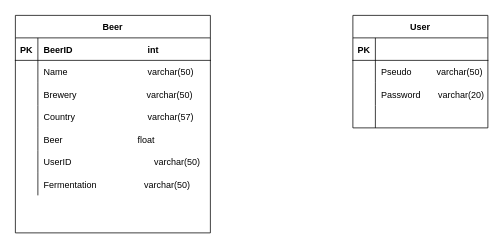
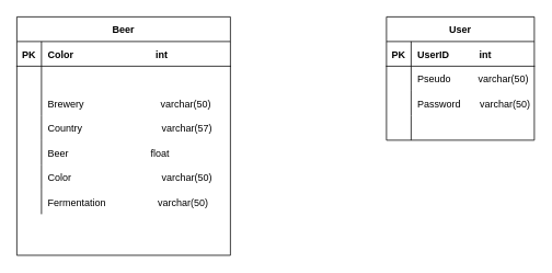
  <mxCell id="0" />
  <mxCell id="1" parent="0" />
  <mxCell id="2" value="Beer" style="shape=table;startSize=30;container=1;collapsible=1;childLayout=tableLayout;fixedRows=1;rowLines=0;fontStyle=1;align=center;resizeLast=1;" parent="1" vertex="1"><mxGeometry x="20" y="20" width="260" height="290" as="geometry" /></mxCell>
  <mxCell id="3" value="" style="shape=partialRectangle;collapsible=0;dropTarget=0;pointerEvents=0;fillColor=none;top=0;left=0;bottom=1;right=0;points=[[0,0.5],[1,0.5]];portConstraint=eastwest;" parent="2" vertex="1"><mxGeometry y="30" width="260" height="30" as="geometry" /></mxCell>
  <mxCell id="4" value="PK" style="shape=partialRectangle;connectable=0;fillColor=none;top=0;left=0;bottom=0;right=0;fontStyle=1;overflow=hidden;" parent="3" vertex="1"><mxGeometry width="30" height="30" as="geometry" /></mxCell>
- <mxCell id="5" value="BeerID                              int" style="shape=partialRectangle;connectable=0;fillColor=none;top=0;left=0;bottom=0;right=0;align=left;spacingLeft=6;fontStyle=1;overflow=hidden;" parent="3" vertex="1"><mxGeometry x="30" width="230" height="30" as="geometry" /></mxCell>
+ <mxCell id="5" value="Color                              int" style="shape=partialRectangle;connectable=0;fillColor=none;top=0;left=0;bottom=0;right=0;align=left;spacingLeft=6;fontStyle=1;overflow=hidden;" parent="3" vertex="1"><mxGeometry x="30" width="230" height="30" as="geometry" /></mxCell>
  <mxCell id="6" value="" style="shape=partialRectangle;collapsible=0;dropTarget=0;pointerEvents=0;fillColor=none;top=0;left=0;bottom=0;right=0;points=[[0,0.5],[1,0.5]];portConstraint=eastwest;" parent="2" vertex="1"><mxGeometry y="60" width="260" height="30" as="geometry" /></mxCell>
  <mxCell id="7" value="" style="shape=partialRectangle;connectable=0;fillColor=none;top=0;left=0;bottom=0;right=0;editable=1;overflow=hidden;" parent="6" vertex="1"><mxGeometry width="30" height="30" as="geometry" /></mxCell>
- <mxCell id="8" value="Name                                varchar(50)" style="shape=partialRectangle;connectable=0;fillColor=none;top=0;left=0;bottom=0;right=0;align=left;spacingLeft=6;overflow=hidden;" parent="6" vertex="1"><mxGeometry x="30" width="230" height="30" as="geometry" /></mxCell>
  <mxCell id="9" value="" style="shape=partialRectangle;collapsible=0;dropTarget=0;pointerEvents=0;fillColor=none;top=0;left=0;bottom=0;right=0;points=[[0,0.5],[1,0.5]];portConstraint=eastwest;" parent="2" vertex="1"><mxGeometry y="90" width="260" height="30" as="geometry" /></mxCell>
  <mxCell id="10" value="" style="shape=partialRectangle;connectable=0;fillColor=none;top=0;left=0;bottom=0;right=0;editable=1;overflow=hidden;" parent="9" vertex="1"><mxGeometry width="30" height="30" as="geometry" /></mxCell>
  <mxCell id="11" value="Brewery                            varchar(50)" style="shape=partialRectangle;connectable=0;fillColor=none;top=0;left=0;bottom=0;right=0;align=left;spacingLeft=6;overflow=hidden;" parent="9" vertex="1"><mxGeometry x="30" width="230" height="30" as="geometry" /></mxCell>
  <mxCell id="12" value="" style="shape=partialRectangle;collapsible=0;dropTarget=0;pointerEvents=0;fillColor=none;top=0;left=0;bottom=0;right=0;points=[[0,0.5],[1,0.5]];portConstraint=eastwest;" parent="2" vertex="1"><mxGeometry y="120" width="260" height="30" as="geometry" /></mxCell>
  <mxCell id="13" value="" style="shape=partialRectangle;connectable=0;fillColor=none;top=0;left=0;bottom=0;right=0;editable=1;overflow=hidden;" parent="12" vertex="1"><mxGeometry width="30" height="30" as="geometry" /></mxCell>
  <mxCell id="14" value="Country                             varchar(57)" style="shape=partialRectangle;connectable=0;fillColor=none;top=0;left=0;bottom=0;right=0;align=left;spacingLeft=6;overflow=hidden;" parent="12" vertex="1"><mxGeometry x="30" width="230" height="30" as="geometry" /></mxCell>
  <mxCell id="15" value="" style="shape=partialRectangle;collapsible=0;dropTarget=0;pointerEvents=0;fillColor=none;top=0;left=0;bottom=0;right=0;points=[[0,0.5],[1,0.5]];portConstraint=eastwest;" parent="2" vertex="1"><mxGeometry y="150" width="260" height="30" as="geometry" /></mxCell>
  <mxCell id="16" value="" style="shape=partialRectangle;connectable=0;fillColor=none;top=0;left=0;bottom=0;right=0;editable=1;overflow=hidden;" parent="15" vertex="1"><mxGeometry width="30" height="30" as="geometry" /></mxCell>
  <mxCell id="17" value="Beer                              float" style="shape=partialRectangle;connectable=0;fillColor=none;top=0;left=0;bottom=0;right=0;align=left;spacingLeft=6;overflow=hidden;" parent="15" vertex="1"><mxGeometry x="30" width="230" height="30" as="geometry" /></mxCell>
  <mxCell id="18" value="" style="shape=partialRectangle;collapsible=0;dropTarget=0;pointerEvents=0;fillColor=none;top=0;left=0;bottom=0;right=0;points=[[0,0.5],[1,0.5]];portConstraint=eastwest;" parent="2" vertex="1"><mxGeometry y="180" width="260" height="30" as="geometry" /></mxCell>
  <mxCell id="19" value="" style="shape=partialRectangle;connectable=0;fillColor=none;top=0;left=0;bottom=0;right=0;editable=1;overflow=hidden;" parent="18" vertex="1"><mxGeometry width="30" height="30" as="geometry" /></mxCell>
- <mxCell id="20" value="UserID                                 varchar(50)" style="shape=partialRectangle;connectable=0;fillColor=none;top=0;left=0;bottom=0;right=0;align=left;spacingLeft=6;overflow=hidden;" parent="18" vertex="1"><mxGeometry x="30" width="230" height="30" as="geometry" /></mxCell>
+ <mxCell id="20" value="Color                                 varchar(50)" style="shape=partialRectangle;connectable=0;fillColor=none;top=0;left=0;bottom=0;right=0;align=left;spacingLeft=6;overflow=hidden;" parent="18" vertex="1"><mxGeometry x="30" width="230" height="30" as="geometry" /></mxCell>
  <mxCell id="21" value="" style="shape=partialRectangle;collapsible=0;dropTarget=0;pointerEvents=0;fillColor=none;top=0;left=0;bottom=0;right=0;points=[[0,0.5],[1,0.5]];portConstraint=eastwest;" parent="2" vertex="1"><mxGeometry y="210" width="260" height="30" as="geometry" /></mxCell>
  <mxCell id="22" value="" style="shape=partialRectangle;connectable=0;fillColor=none;top=0;left=0;bottom=0;right=0;editable=1;overflow=hidden;" parent="21" vertex="1"><mxGeometry width="30" height="30" as="geometry" /></mxCell>
  <mxCell id="23" value="Fermentation                   varchar(50)" style="shape=partialRectangle;connectable=0;fillColor=none;top=0;left=0;bottom=0;right=0;align=left;spacingLeft=6;overflow=hidden;" parent="21" vertex="1"><mxGeometry x="30" width="230" height="30" as="geometry" /></mxCell>
  <mxCell id="24" value="" style="shape=partialRectangle;collapsible=0;dropTarget=0;pointerEvents=0;fillColor=none;top=0;left=0;bottom=0;right=0;points=[[0,0.5],[1,0.5]];portConstraint=eastwest;" parent="2" vertex="1"><mxGeometry y="240" width="260" height="30" as="geometry" /></mxCell>
  <mxCell id="25" value="" style="shape=partialRectangle;connectable=0;fillColor=none;top=0;left=0;bottom=0;right=0;editable=1;overflow=hidden;" parent="24" vertex="1"><mxGeometry width="30" height="30" as="geometry" /></mxCell>
  <mxCell id="26" value="User" style="shape=table;startSize=30;container=1;collapsible=1;childLayout=tableLayout;fixedRows=1;rowLines=0;fontStyle=1;align=center;resizeLast=1;" parent="1" vertex="1"><mxGeometry x="470" y="20" width="180" height="150" as="geometry" /></mxCell>
  <mxCell id="27" value="" style="shape=partialRectangle;collapsible=0;dropTarget=0;pointerEvents=0;fillColor=none;top=0;left=0;bottom=1;right=0;points=[[0,0.5],[1,0.5]];portConstraint=eastwest;" parent="26" vertex="1"><mxGeometry y="30" width="180" height="30" as="geometry" /></mxCell>
  <mxCell id="28" value="PK" style="shape=partialRectangle;connectable=0;fillColor=none;top=0;left=0;bottom=0;right=0;fontStyle=1;overflow=hidden;" parent="27" vertex="1"><mxGeometry width="30" height="30" as="geometry" /></mxCell>
+ <mxCell id="29" value="UserID           int" style="shape=partialRectangle;connectable=0;fillColor=none;top=0;left=0;bottom=0;right=0;align=left;spacingLeft=6;fontStyle=1;overflow=hidden;" parent="27" vertex="1"><mxGeometry x="30" width="150" height="30" as="geometry" /></mxCell>
  <mxCell id="30" value="" style="shape=partialRectangle;collapsible=0;dropTarget=0;pointerEvents=0;fillColor=none;top=0;left=0;bottom=0;right=0;points=[[0,0.5],[1,0.5]];portConstraint=eastwest;" parent="26" vertex="1"><mxGeometry y="60" width="180" height="30" as="geometry" /></mxCell>
  <mxCell id="31" value="" style="shape=partialRectangle;connectable=0;fillColor=none;top=0;left=0;bottom=0;right=0;editable=1;overflow=hidden;" parent="30" vertex="1"><mxGeometry width="30" height="30" as="geometry" /></mxCell>
  <mxCell id="32" value="Pseudo          varchar(50)" style="shape=partialRectangle;connectable=0;fillColor=none;top=0;left=0;bottom=0;right=0;align=left;spacingLeft=6;overflow=hidden;" parent="30" vertex="1"><mxGeometry x="30" width="150" height="30" as="geometry" /></mxCell>
  <mxCell id="33" value="" style="shape=partialRectangle;collapsible=0;dropTarget=0;pointerEvents=0;fillColor=none;top=0;left=0;bottom=0;right=0;points=[[0,0.5],[1,0.5]];portConstraint=eastwest;" parent="26" vertex="1"><mxGeometry y="90" width="180" height="30" as="geometry" /></mxCell>
  <mxCell id="34" value="" style="shape=partialRectangle;connectable=0;fillColor=none;top=0;left=0;bottom=0;right=0;editable=1;overflow=hidden;" parent="33" vertex="1"><mxGeometry width="30" height="30" as="geometry" /></mxCell>
- <mxCell id="35" value="Password       varchar(20)" style="shape=partialRectangle;connectable=0;fillColor=none;top=0;left=0;bottom=0;right=0;align=left;spacingLeft=6;overflow=hidden;" parent="33" vertex="1"><mxGeometry x="30" width="150" height="30" as="geometry" /></mxCell>
+ <mxCell id="35" value="Password       varchar(50)" style="shape=partialRectangle;connectable=0;fillColor=none;top=0;left=0;bottom=0;right=0;align=left;spacingLeft=6;overflow=hidden;" parent="33" vertex="1"><mxGeometry x="30" width="150" height="30" as="geometry" /></mxCell>
  <mxCell id="36" value="" style="shape=partialRectangle;collapsible=0;dropTarget=0;pointerEvents=0;fillColor=none;top=0;left=0;bottom=0;right=0;points=[[0,0.5],[1,0.5]];portConstraint=eastwest;" parent="26" vertex="1"><mxGeometry y="120" width="180" height="30" as="geometry" /></mxCell>
  <mxCell id="37" value="" style="shape=partialRectangle;connectable=0;fillColor=none;top=0;left=0;bottom=0;right=0;editable=1;overflow=hidden;" parent="36" vertex="1"><mxGeometry width="30" height="30" as="geometry" /></mxCell>
  <mxCell id="38" value="" style="shape=partialRectangle;connectable=0;fillColor=none;top=0;left=0;bottom=0;right=0;align=left;spacingLeft=6;overflow=hidden;" parent="36" vertex="1"><mxGeometry x="30" width="150" height="30" as="geometry" /></mxCell>
